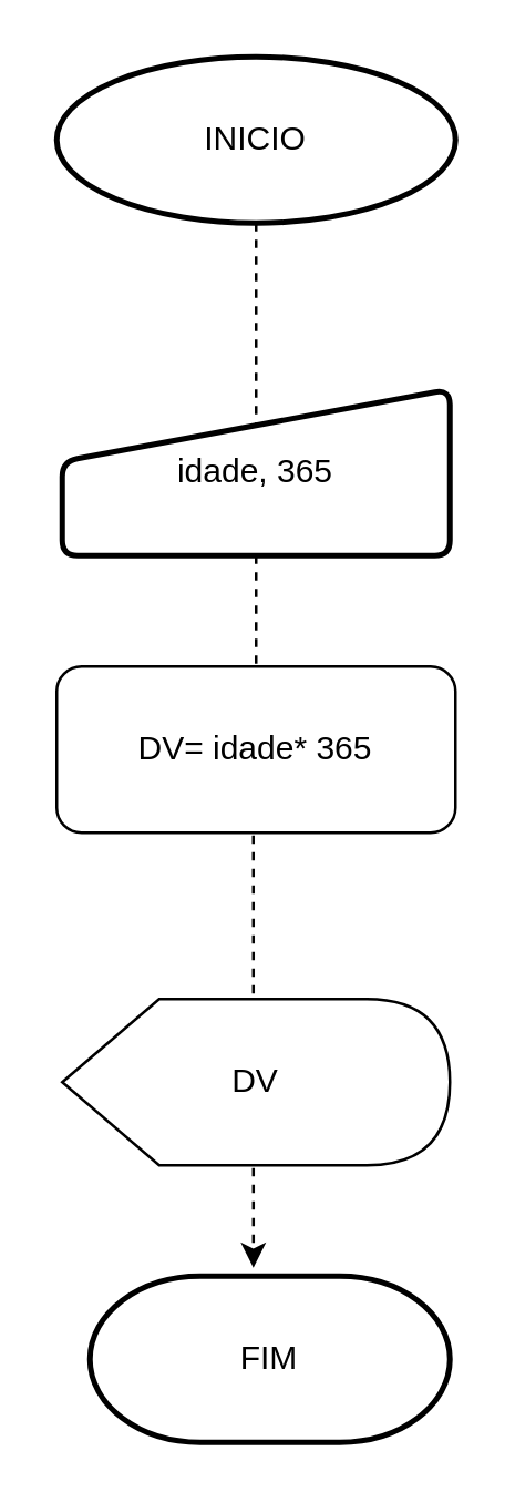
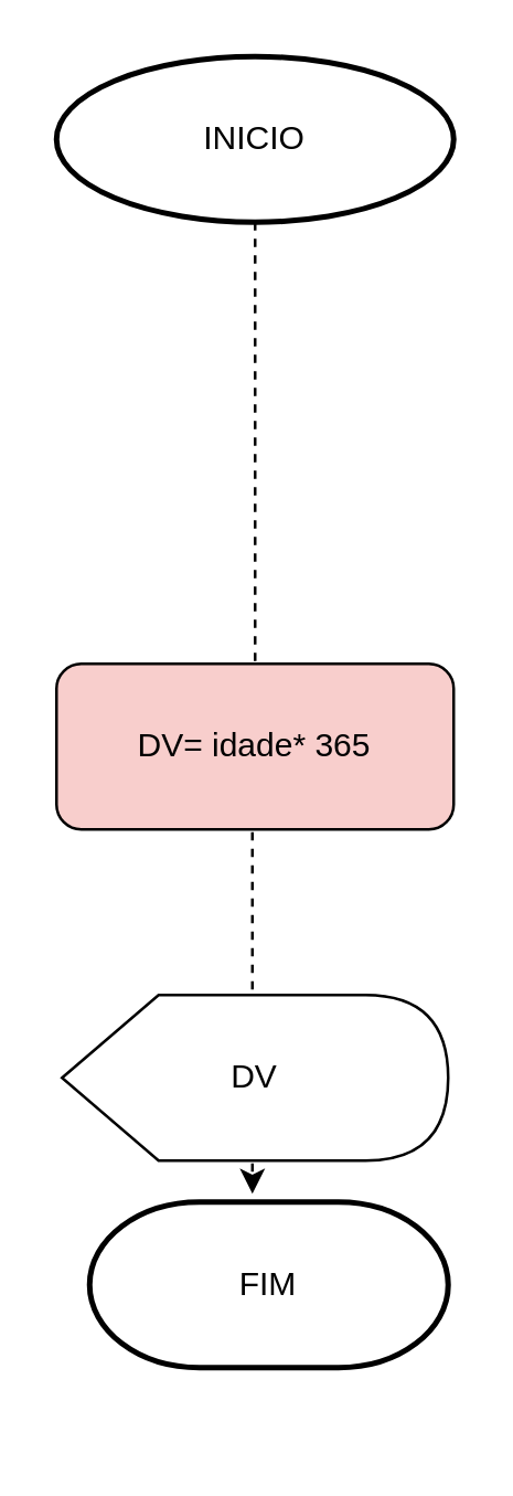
  <mxCell id="0" />
  <mxCell id="1" parent="0" />
  <mxCell id="2" style="edgeStyle=orthogonalEdgeStyle;rounded=0;orthogonalLoop=1;jettySize=auto;html=1;exitX=0.5;exitY=1;exitDx=0;exitDy=0;exitPerimeter=0;entryX=0.454;entryY=-0.05;entryDx=0;entryDy=0;entryPerimeter=0;dashed=1;" parent="1" source="3" target="7" edge="1"><mxGeometry relative="1" as="geometry"><mxPoint x="92" y="450" as="targetPoint" /></mxGeometry></mxCell>
  <mxCell id="3" value="INICIO" style="strokeWidth=2;html=1;shape=mxgraph.flowchart.start_1;whiteSpace=wrap;" parent="1" vertex="1"><mxGeometry x="20" y="20" width="144" height="60" as="geometry" /></mxCell>
- <mxCell id="4" value="idade, 365" style="html=1;strokeWidth=2;shape=manualInput;whiteSpace=wrap;rounded=1;size=26;arcSize=11;" parent="1" vertex="1"><mxGeometry x="22" y="140" width="140" height="60" as="geometry" /></mxCell>
- <mxCell id="5" value="DV= idade* 365" style="rounded=1;whiteSpace=wrap;html=1;" parent="1" vertex="1"><mxGeometry x="20" y="240" width="144" height="60" as="geometry" /></mxCell>
+ <mxCell id="5" value="DV= idade* 365" style="rounded=1;whiteSpace=wrap;html=1;fillColor=#f8cecc;" parent="1" vertex="1"><mxGeometry x="20" y="240" width="144" height="60" as="geometry" /></mxCell>
  <mxCell id="6" value="DV" style="shape=display;whiteSpace=wrap;html=1;" parent="1" vertex="1"><mxGeometry x="22" y="360" width="140" height="60" as="geometry" /></mxCell>
- <mxCell id="7" value="FIM" style="strokeWidth=2;html=1;shape=mxgraph.flowchart.terminator;whiteSpace=wrap;" parent="1" vertex="1"><mxGeometry x="32" y="460" width="130" height="60" as="geometry" /></mxCell>
+ <mxCell id="7" value="FIM" style="strokeWidth=2;html=1;shape=mxgraph.flowchart.terminator;whiteSpace=wrap;" parent="1" vertex="1"><mxGeometry x="32" y="435" width="130" height="60" as="geometry" /></mxCell>
